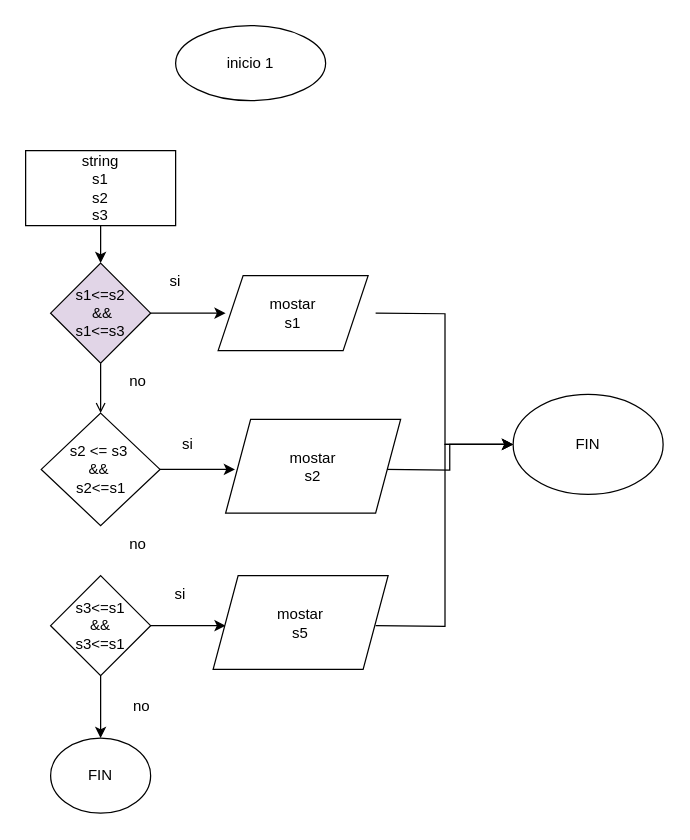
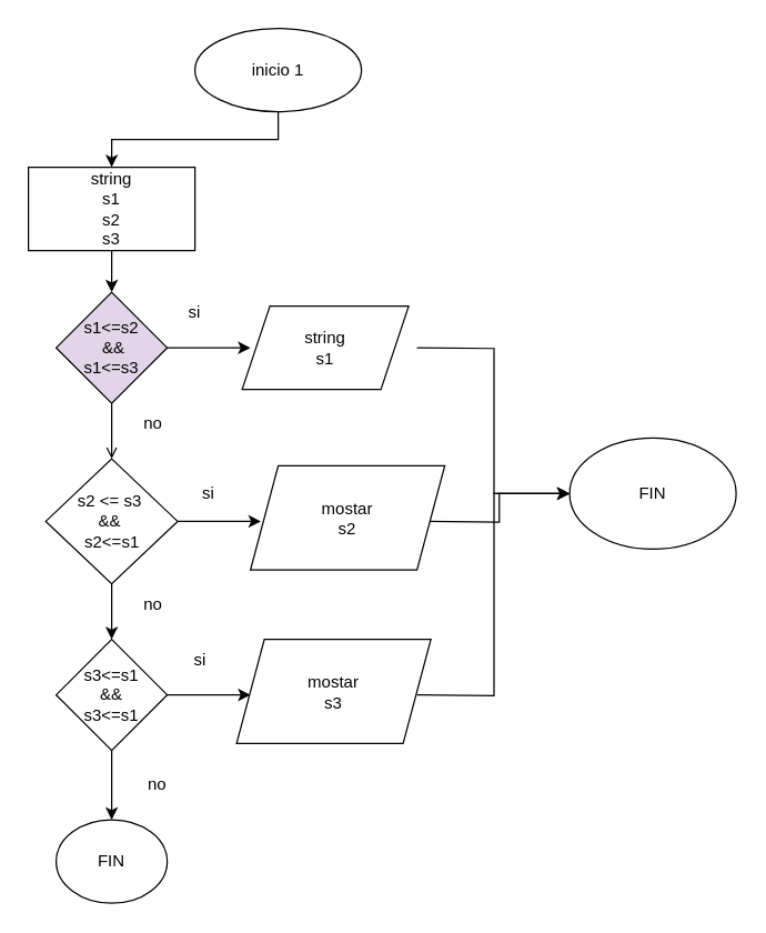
  <mxCell id="0" />
  <mxCell id="1" parent="0" />
+ <mxCell id="2" value="" style="edgeStyle=orthogonalEdgeStyle;rounded=0;orthogonalLoop=1;jettySize=auto;html=1;" parent="1" source="3" target="5" edge="1"><mxGeometry relative="1" as="geometry" /></mxCell>
  <mxCell id="3" value="inicio 1" style="ellipse;whiteSpace=wrap;html=1;" parent="1" vertex="1"><mxGeometry x="140" y="20" width="120" height="60" as="geometry" /></mxCell>
  <mxCell id="4" value="" style="edgeStyle=orthogonalEdgeStyle;rounded=0;orthogonalLoop=1;jettySize=auto;html=1;" parent="1" source="5" target="8" edge="1"><mxGeometry relative="1" as="geometry" /></mxCell>
  <mxCell id="5" value="string&lt;div&gt;s1&lt;/div&gt;&lt;div&gt;s2&lt;/div&gt;&lt;div&gt;s3&lt;/div&gt;" style="whiteSpace=wrap;html=1;" parent="1" vertex="1"><mxGeometry x="20" y="120" width="120" height="60" as="geometry" /></mxCell>
  <mxCell id="6" value="" style="edgeStyle=orthogonalEdgeStyle;rounded=0;orthogonalLoop=1;jettySize=auto;html=1;" parent="1" source="8" edge="1"><mxGeometry relative="1" as="geometry"><mxPoint x="180" y="250" as="targetPoint" /></mxGeometry></mxCell>
  <mxCell id="7" value="" style="edgeStyle=orthogonalEdgeStyle;rounded=0;orthogonalLoop=1;jettySize=auto;html=1;endArrow=open;" parent="1" source="8" target="12" edge="1"><mxGeometry relative="1" as="geometry" /></mxCell>
  <mxCell id="8" value="s1&amp;lt;=s2&lt;div&gt;&amp;nbsp;&amp;amp;&amp;amp;&lt;div&gt;s1&amp;lt;=s3&lt;/div&gt;&lt;/div&gt;" style="rhombus;whiteSpace=wrap;html=1;fillColor=#e1d5e7;" parent="1" vertex="1"><mxGeometry x="40" y="210" width="80" height="80" as="geometry" /></mxCell>
  <mxCell id="9" style="edgeStyle=orthogonalEdgeStyle;rounded=0;orthogonalLoop=1;jettySize=auto;html=1;entryX=0;entryY=0.5;entryDx=0;entryDy=0;" parent="1" target="23" edge="1"><mxGeometry relative="1" as="geometry"><mxPoint x="300" y="250.034" as="sourcePoint" /></mxGeometry></mxCell>
  <mxCell id="10" value="si" style="text;html=1;align=center;verticalAlign=middle;whiteSpace=wrap;rounded=0;" parent="1" vertex="1"><mxGeometry x="110" y="210" width="60" height="30" as="geometry" /></mxCell>
+ <mxCell id="11" value="" style="edgeStyle=orthogonalEdgeStyle;rounded=0;orthogonalLoop=1;jettySize=auto;html=1;" parent="1" source="12" target="18" edge="1"><mxGeometry relative="1" as="geometry" /></mxCell>
  <mxCell id="12" value="s2 &amp;lt;= s3&amp;nbsp;&lt;div&gt;&amp;amp;&amp;amp;&amp;nbsp;&lt;/div&gt;&lt;div&gt;s2&amp;lt;=s1&lt;/div&gt;" style="rhombus;whiteSpace=wrap;html=1;" parent="1" vertex="1"><mxGeometry x="32.5" y="330" width="95" height="90" as="geometry" /></mxCell>
  <mxCell id="13" value="no" style="text;html=1;align=center;verticalAlign=middle;whiteSpace=wrap;rounded=0;" parent="1" vertex="1"><mxGeometry x="80" y="290" width="60" height="30" as="geometry" /></mxCell>
  <mxCell id="14" value="" style="edgeStyle=orthogonalEdgeStyle;rounded=0;orthogonalLoop=1;jettySize=auto;html=1;" parent="1" edge="1"><mxGeometry relative="1" as="geometry"><mxPoint x="127.5" y="375" as="sourcePoint" /><mxPoint x="187.5" y="375" as="targetPoint" /></mxGeometry></mxCell>
  <mxCell id="15" style="edgeStyle=orthogonalEdgeStyle;rounded=0;orthogonalLoop=1;jettySize=auto;html=1;entryX=0;entryY=0.5;entryDx=0;entryDy=0;" parent="1" target="23" edge="1"><mxGeometry relative="1" as="geometry"><mxPoint x="307.5" y="375" as="sourcePoint" /></mxGeometry></mxCell>
  <mxCell id="16" value="si" style="text;html=1;align=center;verticalAlign=middle;whiteSpace=wrap;rounded=0;" parent="1" vertex="1"><mxGeometry x="120" y="340" width="60" height="30" as="geometry" /></mxCell>
  <mxCell id="17" value="" style="edgeStyle=orthogonalEdgeStyle;rounded=0;orthogonalLoop=1;jettySize=auto;html=1;" parent="1" source="18" target="24" edge="1"><mxGeometry relative="1" as="geometry" /></mxCell>
  <mxCell id="18" value="s3&amp;lt;=s1&lt;div&gt;&amp;nbsp;&amp;amp;&amp;amp;&amp;nbsp;&lt;/div&gt;&lt;div&gt;s3&amp;lt;=s1&lt;/div&gt;" style="rhombus;whiteSpace=wrap;html=1;" parent="1" vertex="1"><mxGeometry x="40" y="460" width="80" height="80" as="geometry" /></mxCell>
  <mxCell id="19" value="no" style="text;html=1;align=center;verticalAlign=middle;whiteSpace=wrap;rounded=0;" parent="1" vertex="1"><mxGeometry x="80" y="420" width="60" height="30" as="geometry" /></mxCell>
  <mxCell id="20" value="" style="edgeStyle=orthogonalEdgeStyle;rounded=0;orthogonalLoop=1;jettySize=auto;html=1;" parent="1" edge="1"><mxGeometry relative="1" as="geometry"><mxPoint x="120" y="500" as="sourcePoint" /><mxPoint x="180" y="500" as="targetPoint" /></mxGeometry></mxCell>
  <mxCell id="21" style="edgeStyle=orthogonalEdgeStyle;rounded=0;orthogonalLoop=1;jettySize=auto;html=1;entryX=0;entryY=0.5;entryDx=0;entryDy=0;" parent="1" target="23" edge="1"><mxGeometry relative="1" as="geometry"><mxPoint x="300" y="500" as="sourcePoint" /></mxGeometry></mxCell>
  <mxCell id="22" value="si" style="text;html=1;align=center;verticalAlign=middle;whiteSpace=wrap;rounded=0;" parent="1" vertex="1"><mxGeometry x="114" y="460" width="60" height="30" as="geometry" /></mxCell>
  <mxCell id="23" value="FIN" style="ellipse;whiteSpace=wrap;html=1;" parent="1" vertex="1"><mxGeometry x="410" y="315" width="120" height="80" as="geometry" /></mxCell>
  <mxCell id="24" value="FIN" style="ellipse;whiteSpace=wrap;html=1;" parent="1" vertex="1"><mxGeometry x="40" y="590" width="80" height="60" as="geometry" /></mxCell>
  <mxCell id="25" value="no" style="text;html=1;align=center;verticalAlign=middle;whiteSpace=wrap;rounded=0;" parent="1" vertex="1"><mxGeometry x="83" y="550" width="60" height="30" as="geometry" /></mxCell>
- <mxCell id="26" value="&lt;div&gt;mostar&lt;/div&gt;s1" style="shape=parallelogram;perimeter=parallelogramPerimeter;whiteSpace=wrap;html=1;fixedSize=1;" parent="1" vertex="1"><mxGeometry x="174" y="220" width="120" height="60" as="geometry" /></mxCell>
+ <mxCell id="26" value="&lt;div&gt;string&lt;/div&gt;s1" style="shape=parallelogram;perimeter=parallelogramPerimeter;whiteSpace=wrap;html=1;fixedSize=1;" parent="1" vertex="1"><mxGeometry x="174" y="220" width="120" height="60" as="geometry" /></mxCell>
  <mxCell id="27" value="&lt;div&gt;mostar&lt;/div&gt;s2" style="shape=parallelogram;perimeter=parallelogramPerimeter;whiteSpace=wrap;html=1;fixedSize=1;" parent="1" vertex="1"><mxGeometry x="180" y="335" width="140" height="75" as="geometry" /></mxCell>
- <mxCell id="28" value="&lt;div&gt;mostar&lt;/div&gt;s5" style="shape=parallelogram;perimeter=parallelogramPerimeter;whiteSpace=wrap;html=1;fixedSize=1;" parent="1" vertex="1"><mxGeometry x="170" y="460" width="140" height="75" as="geometry" /></mxCell>
+ <mxCell id="28" value="&lt;div&gt;mostar&lt;/div&gt;s3" style="shape=parallelogram;perimeter=parallelogramPerimeter;whiteSpace=wrap;html=1;fixedSize=1;" parent="1" vertex="1"><mxGeometry x="170" y="460" width="140" height="75" as="geometry" /></mxCell>
